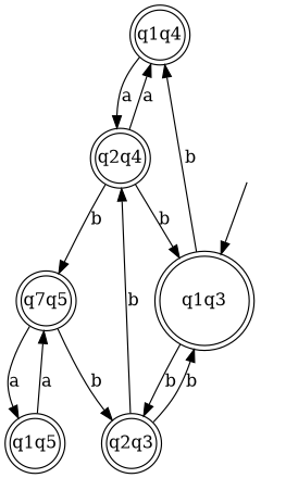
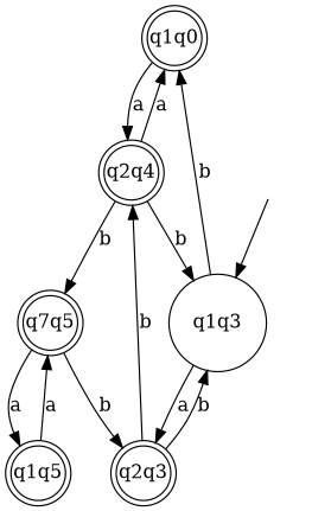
  digraph {
    rankdir=TB
    node [margin=0 shape=doublecircle]
-   q1q4
+   q1q4 [label=q1q0]
    q2q4
    n3 [label=q7q5]
    q1q5
-   q1q3 [margin=0.1]
+   q1q3 [margin=0.1 shape=circle]
    q2q3
    " " [color=white margin=0.1 shape=circle width=0]
    q1q4 -> q2q4 [label=a]
    q2q4 -> q1q4 [label=a]
    q2q4 -> n3 [label=b]
    q2q4 -> q1q3 [label=b]
    n3 -> q1q5 [label=a]
    n3 -> q2q3 [label=b]
    q1q5 -> n3 [label=a]
    q1q3 -> q1q4 [label=b]
-   q1q3 -> q2q3 [label=b]
+   q1q3 -> q2q3 [label=a]
    q2q3 -> q2q4 [label=b]
    q2q3 -> q1q3 [label=b]
    " " -> q1q3
  }
